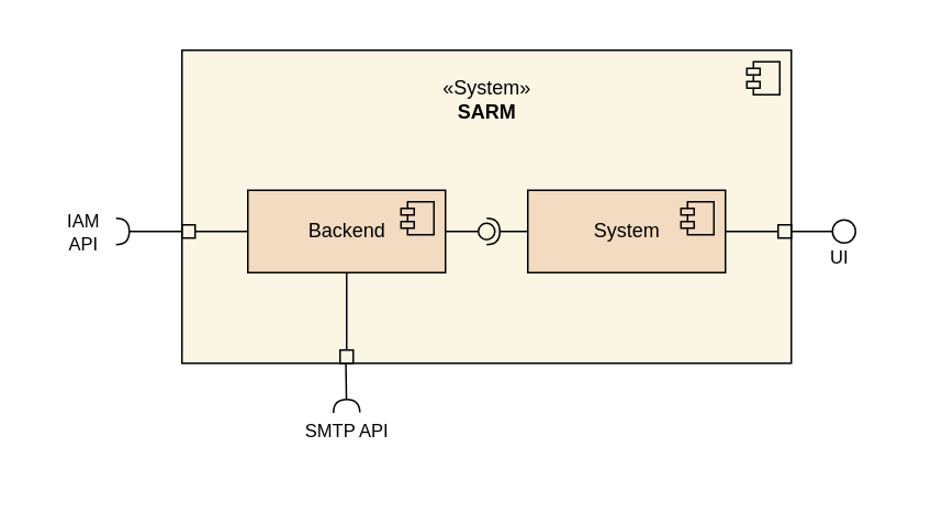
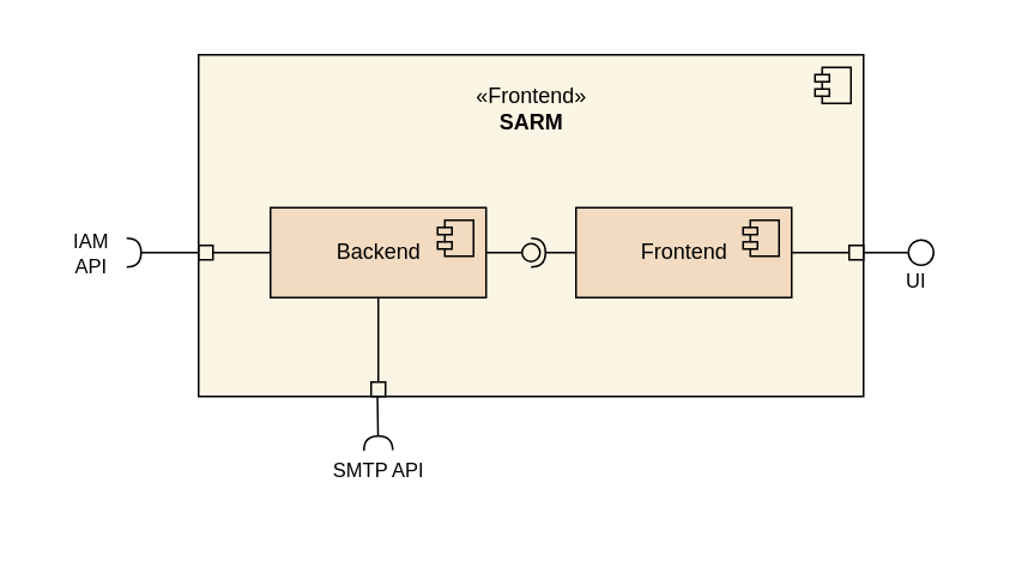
  <mxCell id="0" />
  <mxCell id="1" parent="0" />
  <mxCell id="2" value="" style="whiteSpace=wrap;html=1;labelBackgroundColor=none;labelBorderColor=default;strokeColor=none;fontColor=#000000;fillColor=none;" parent="1" vertex="1"><mxGeometry x="20" y="20" width="530" height="270" as="geometry" /></mxCell>
  <mxCell id="3" style="edgeStyle=none;html=1;strokeColor=#000000;fontColor=#000000;endArrow=circle;endFill=0;" parent="1" edge="1"><mxGeometry relative="1" as="geometry"><mxPoint x="520" y="140" as="targetPoint" /><mxPoint x="480" y="140" as="sourcePoint" /></mxGeometry></mxCell>
  <mxCell id="4" value="UI" style="edgeLabel;html=1;align=center;verticalAlign=middle;resizable=0;points=[];fontColor=#000000;labelBackgroundColor=none;" parent="3" vertex="1" connectable="0"><mxGeometry x="0.414" y="-5" relative="1" as="geometry"><mxPoint y="10" as="offset" /></mxGeometry></mxCell>
  <mxCell id="5" style="edgeStyle=none;html=1;strokeColor=#000000;fontColor=#000000;endArrow=halfCircle;endFill=0;" parent="1" edge="1"><mxGeometry relative="1" as="geometry"><mxPoint x="70" y="140" as="targetPoint" /><mxPoint x="110" y="140" as="sourcePoint" /></mxGeometry></mxCell>
  <mxCell id="6" value="IAM &lt;br&gt;API" style="edgeLabel;html=1;align=center;verticalAlign=middle;resizable=0;points=[];fontColor=#000000;labelBackgroundColor=none;" parent="5" vertex="1" connectable="0"><mxGeometry x="0.773" y="5" relative="1" as="geometry"><mxPoint x="-26" y="-5" as="offset" /></mxGeometry></mxCell>
  <mxCell id="7" style="edgeStyle=none;html=1;exitX=0.269;exitY=1.002;exitDx=0;exitDy=0;strokeColor=#000000;fontColor=#000000;endArrow=halfCircle;endFill=0;exitPerimeter=0;" parent="1" source="9" edge="1"><mxGeometry relative="1" as="geometry"><mxPoint x="210" y="250" as="targetPoint" /></mxGeometry></mxCell>
  <mxCell id="8" value="SMTP API" style="edgeLabel;html=1;align=center;verticalAlign=middle;resizable=0;points=[];fontColor=#000000;labelBackgroundColor=none;" parent="7" vertex="1" connectable="0"><mxGeometry x="0.866" y="7" relative="1" as="geometry"><mxPoint x="-7" y="12" as="offset" /></mxGeometry></mxCell>
- <mxCell id="9" value="«System»&lt;br&gt;&lt;b&gt;SARM&lt;br&gt;&lt;br&gt;&lt;br&gt;&lt;br&gt;&lt;br&gt;&lt;br&gt;&lt;br&gt;&lt;br&gt;&lt;br&gt;&lt;br&gt;&lt;/b&gt;" style="html=1;dropTarget=0;fillColor=#fbf6e4;strokeColor=#000000;fontColor=#000000;" parent="1" vertex="1"><mxGeometry x="110" y="30" width="370" height="190" as="geometry" /></mxCell>
+ <mxCell id="9" value="«Frontend»&lt;br&gt;&lt;b&gt;SARM&lt;br&gt;&lt;br&gt;&lt;br&gt;&lt;br&gt;&lt;br&gt;&lt;br&gt;&lt;br&gt;&lt;br&gt;&lt;br&gt;&lt;br&gt;&lt;/b&gt;" style="html=1;dropTarget=0;fillColor=#fbf6e4;strokeColor=#000000;fontColor=#000000;" parent="1" vertex="1"><mxGeometry x="110" y="30" width="370" height="190" as="geometry" /></mxCell>
  <mxCell id="10" value="" style="shape=module;jettyWidth=8;jettyHeight=4;fillColor=#fbf6e4;strokeColor=#000000;" parent="9" vertex="1"><mxGeometry x="1" width="20" height="20" relative="1" as="geometry"><mxPoint x="-27" y="7" as="offset" /></mxGeometry></mxCell>
  <mxCell id="11" style="edgeStyle=none;html=1;exitX=0;exitY=0.5;exitDx=0;exitDy=0;strokeColor=#000000;fontColor=#000000;endArrow=box;endFill=0;" parent="1" source="13" edge="1"><mxGeometry relative="1" as="geometry"><mxPoint x="110" y="140" as="targetPoint" /></mxGeometry></mxCell>
  <mxCell id="12" style="edgeStyle=none;html=1;exitX=0.5;exitY=1;exitDx=0;exitDy=0;strokeColor=#000000;fontColor=#000000;endArrow=box;endFill=0;" parent="1" source="13" edge="1"><mxGeometry relative="1" as="geometry"><mxPoint x="210" y="220" as="targetPoint" /></mxGeometry></mxCell>
  <mxCell id="13" value="Backend" style="html=1;dropTarget=0;fillColor=#f2dbc0;strokeColor=#000000;fontColor=#000000;" parent="1" vertex="1"><mxGeometry x="150" y="115" width="120" height="50" as="geometry" /></mxCell>
  <mxCell id="14" value="" style="shape=module;jettyWidth=8;jettyHeight=4;fillColor=#f2dbc0;strokeColor=#000000;" parent="13" vertex="1"><mxGeometry x="1" width="20" height="20" relative="1" as="geometry"><mxPoint x="-27" y="7" as="offset" /></mxGeometry></mxCell>
  <mxCell id="15" style="edgeStyle=none;html=1;exitX=1;exitY=0.5;exitDx=0;exitDy=0;strokeColor=#000000;fontColor=#000000;endArrow=box;endFill=0;" parent="1" source="16" edge="1"><mxGeometry relative="1" as="geometry"><mxPoint x="480" y="140" as="targetPoint" /></mxGeometry></mxCell>
- <mxCell id="16" value="System" style="html=1;dropTarget=0;fillColor=#f2dbc0;strokeColor=#000000;fontColor=#000000;" parent="1" vertex="1"><mxGeometry x="320" y="115" width="120" height="50" as="geometry" /></mxCell>
+ <mxCell id="16" value="Frontend" style="html=1;dropTarget=0;fillColor=#f2dbc0;strokeColor=#000000;fontColor=#000000;" parent="1" vertex="1"><mxGeometry x="320" y="115" width="120" height="50" as="geometry" /></mxCell>
  <mxCell id="17" value="" style="shape=module;jettyWidth=8;jettyHeight=4;fillColor=#f2dbc0;strokeColor=#000000;" parent="16" vertex="1"><mxGeometry x="1" width="20" height="20" relative="1" as="geometry"><mxPoint x="-27" y="7" as="offset" /></mxGeometry></mxCell>
  <mxCell id="18" value="" style="rounded=0;orthogonalLoop=1;jettySize=auto;html=1;endArrow=none;endFill=0;sketch=0;sourcePerimeterSpacing=0;targetPerimeterSpacing=0;strokeColor=#000000;fontColor=#000000;exitX=1;exitY=0.5;exitDx=0;exitDy=0;" parent="1" source="13" target="20" edge="1"><mxGeometry relative="1" as="geometry"><mxPoint x="275" y="140" as="sourcePoint" /></mxGeometry></mxCell>
  <mxCell id="19" value="" style="rounded=0;orthogonalLoop=1;jettySize=auto;html=1;endArrow=halfCircle;endFill=0;entryX=0.5;entryY=0.5;endSize=6;strokeWidth=1;sketch=0;strokeColor=#000000;fontColor=#000000;exitX=0;exitY=0.5;exitDx=0;exitDy=0;" parent="1" source="16" target="20" edge="1"><mxGeometry relative="1" as="geometry"><mxPoint x="315" y="140" as="sourcePoint" /></mxGeometry></mxCell>
  <mxCell id="20" value="" style="ellipse;whiteSpace=wrap;html=1;align=center;aspect=fixed;resizable=0;points=[];outlineConnect=0;sketch=0;strokeColor=#000000;fontColor=#000000;fillColor=none;" parent="1" vertex="1"><mxGeometry x="290" y="135" width="10" height="10" as="geometry" /></mxCell>
